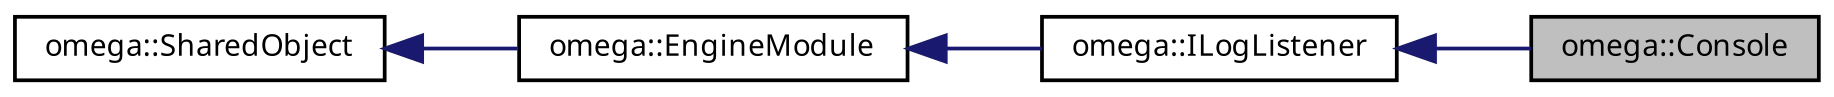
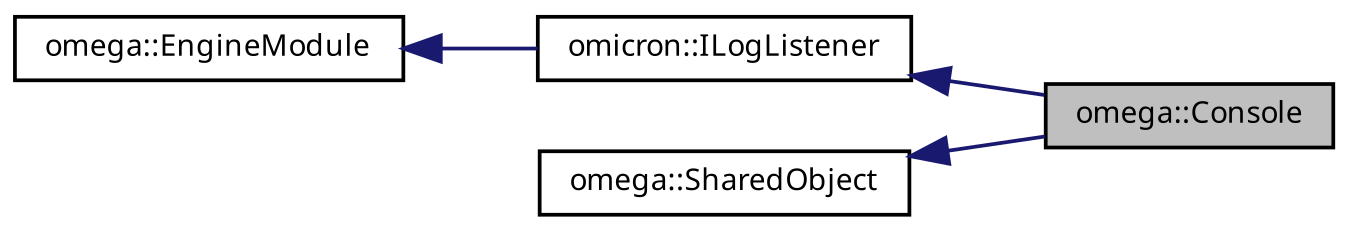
  digraph {
    rankdir=LR
    node [color=black fontname="FreeSans.ttf" fontsize=8 shape=record]
    edge [color=midnightblue dir=back fontname="FreeSans.ttf" fontsize=8 labelfontname="FreeSans.ttf" labelfontsize=8 style=solid]
    n1 [fillcolor=grey75 fontcolor=black height=0.2 label="omega::Console" style=filled width=0.4]
    n2 [height=0.2 label="omega::EngineModule" width=0.4]
-   n3 [height=0.2 label="omega::ILogListener" width=0.4]
+   n3 [height=0.2 label="omicron::ILogListener" width=0.4]
    n4 [height=0.2 label="omega::SharedObject" width=0.4]
    n2 -> n3
    n3 -> n1
-   n4 -> n2
+   n4 -> n1
  }
